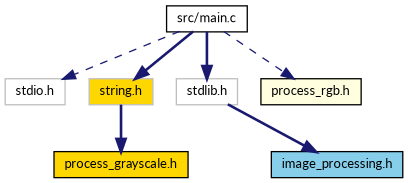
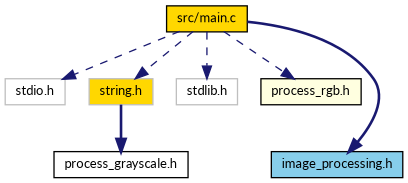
  digraph {
    fontname=Lato
    node [color=black fillcolor=white fontname=Lato fontsize=10 shape=record style=filled]
    edge [color=midnightblue fontname=Lato fontsize=10 labelfontname=Helvetica labelfontsize=10 style=dashed]
-   n1 [fontcolor=black height=0.2 label="src/main.c" width=0.4]
+   n1 [fillcolor=gold fontcolor=black height=0.2 label="src/main.c" width=0.4]
    n2 [color=grey75 height=0.2 label="stdio.h" width=0.4]
    n3 [color=grey75 height=0.2 label="stdlib.h" width=0.4]
    n4 [color=grey75 fillcolor=gold height=0.2 label="string.h" width=0.4]
    n5 [fillcolor=lightyellow height=0.2 label="process_rgb.h" width=0.4]
    n6 [fillcolor=skyblue height=0.2 label="image_processing.h" width=0.4]
-   n7 [fillcolor=gold height=0.2 label="process_grayscale.h" width=0.4]
+   n7 [height=0.2 label="process_grayscale.h" width=0.4]
    n1 -> n2
-   n1 -> n3 [style=bold]
-   n1 -> n4 [style=bold]
+   n1 -> n3
+   n1 -> n4
    n1 -> n5
-   n3 -> n6 [style=bold]
+   n1 -> n6 [style=bold]
    n4 -> n7 [style=bold]
  }
